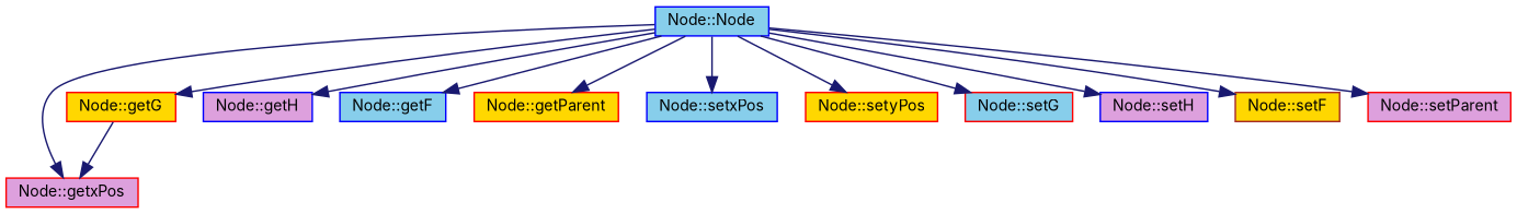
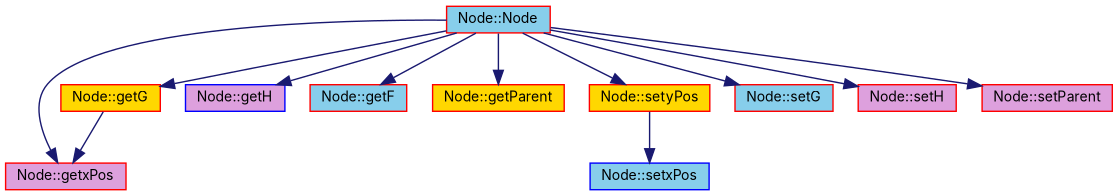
  digraph {
    fontname=Inter
    rankdir=TB
    node [color=red fillcolor=skyblue fontname=Inter fontsize=10 shape=record style=filled]
    edge [color=midnightblue fontname=Inter fontsize=10 labelfontname=Helvetica labelfontsize=10 style=solid]
-   n1 [color=blue fontcolor=black height=0.2 label="Node::Node" width=0.4]
+   n1 [fontcolor=black height=0.2 label="Node::Node" width=0.4]
    n2 [fillcolor=plum height=0.2 label="Node::getxPos" width=0.4]
    n3 [fillcolor=gold height=0.2 label="Node::getG" width=0.4]
    n4 [color=blue fillcolor=plum height=0.2 label="Node::getH" width=0.4]
-   n5 [color=blue height=0.2 label="Node::getF" width=0.4]
+   n5 [height=0.2 label="Node::getF" width=0.4]
    n6 [fillcolor=gold height=0.2 label="Node::getParent" width=0.4]
    n7 [color=blue height=0.2 label="Node::setxPos" width=0.4]
    n8 [fillcolor=gold height=0.2 label="Node::setyPos" width=0.4]
    n9 [height=0.2 label="Node::setG" width=0.4]
-   n10 [color=blue fillcolor=plum height=0.2 label="Node::setH" width=0.4]
-   n11 [color=brown fillcolor=gold height=0.2 label="Node::setF" width=0.4]
+   n10 [fillcolor=plum height=0.2 label="Node::setH" width=0.4]
    n12 [fillcolor=plum height=0.2 label="Node::setParent" width=0.4]
    n1 -> n2
    n1 -> n3
    n1 -> n4
    n1 -> n5
    n1 -> n6
-   n1 -> n7
+   n8 -> n7
    n1 -> n8
    n1 -> n9
    n1 -> n10
-   n1 -> n11
    n1 -> n12
    n3 -> n2
  }
